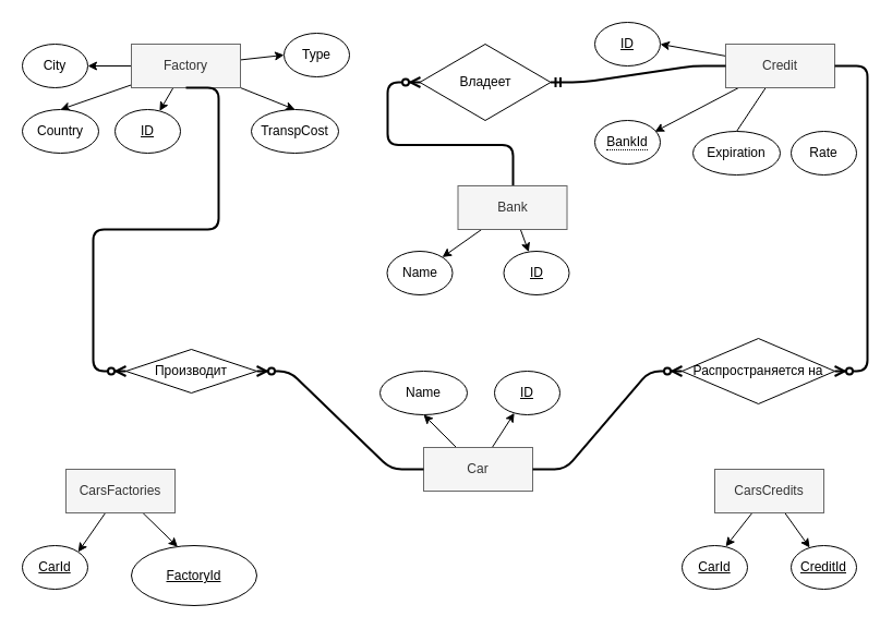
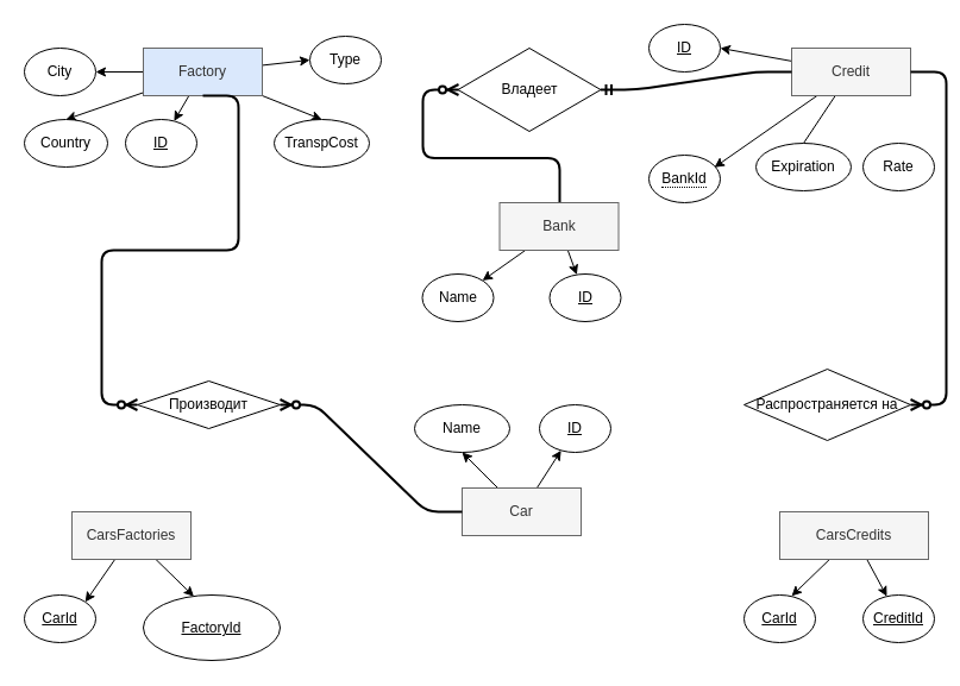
  <mxCell id="0" />
  <mxCell id="1" parent="0" />
  <mxCell id="2" value="" style="edgeStyle=entityRelationEdgeStyle;fontSize=12;html=1;endArrow=ERzeroToMany;endFill=1;strokeWidth=2;exitX=0.205;exitY=0.5;exitDx=0;exitDy=0;exitPerimeter=0;" edge="1" parent="1" source="44"><mxGeometry width="100" height="100" relative="1" as="geometry"><mxPoint x="325" y="190" as="sourcePoint" /><mxPoint x="385" y="75" as="targetPoint" /></mxGeometry></mxCell>
  <mxCell id="3" style="edgeStyle=none;rounded=0;orthogonalLoop=1;jettySize=auto;html=1;" edge="1" parent="1" source="5" target="6"><mxGeometry relative="1" as="geometry" /></mxCell>
  <mxCell id="4" style="edgeStyle=none;rounded=0;orthogonalLoop=1;jettySize=auto;html=1;entryX=0.5;entryY=1;entryDx=0;entryDy=0;" edge="1" parent="1" source="5" target="7"><mxGeometry relative="1" as="geometry" /></mxCell>
  <mxCell id="5" value="Car" style="whiteSpace=wrap;html=1;align=center;fillColor=#f5f5f5;strokeColor=#666666;fontColor=#333333;" vertex="1" parent="1"><mxGeometry x="388" y="410" width="100" height="40" as="geometry" /></mxCell>
  <mxCell id="6" value="ID" style="ellipse;whiteSpace=wrap;html=1;align=center;fontStyle=4;" vertex="1" parent="1"><mxGeometry x="453" y="340" width="60" height="40" as="geometry" /></mxCell>
  <mxCell id="7" value="Name" style="ellipse;whiteSpace=wrap;html=1;align=center;" vertex="1" parent="1"><mxGeometry x="348" y="340" width="80" height="40" as="geometry" /></mxCell>
  <mxCell id="8" style="edgeStyle=none;rounded=0;orthogonalLoop=1;jettySize=auto;html=1;entryX=0.667;entryY=0.021;entryDx=0;entryDy=0;entryPerimeter=0;" edge="1" parent="1" source="10" target="11"><mxGeometry relative="1" as="geometry" /></mxCell>
  <mxCell id="9" style="edgeStyle=none;rounded=0;orthogonalLoop=1;jettySize=auto;html=1;" edge="1" parent="1" source="10" target="12"><mxGeometry relative="1" as="geometry" /></mxCell>
- <mxCell id="10" value="CarsCredits" style="whiteSpace=wrap;html=1;align=center;fillColor=#f5f5f5;strokeColor=#666666;fontColor=#333333;" vertex="1" parent="1"><mxGeometry x="655" y="430" width="100" height="40" as="geometry" /></mxCell>
+ <mxCell id="10" value="CarsCredits" style="whiteSpace=wrap;html=1;align=center;fillColor=#f5f5f5;strokeColor=#666666;fontColor=#333333;" vertex="1" parent="1"><mxGeometry x="655" y="430" width="125" height="40" as="geometry" /></mxCell>
  <mxCell id="11" value="CarId" style="ellipse;whiteSpace=wrap;html=1;align=center;fontStyle=4;" vertex="1" parent="1"><mxGeometry x="625" y="500" width="60" height="40" as="geometry" /></mxCell>
  <mxCell id="12" value="CreditId" style="ellipse;whiteSpace=wrap;html=1;align=center;fontStyle=4;" vertex="1" parent="1"><mxGeometry x="725" y="500" width="60" height="40" as="geometry" /></mxCell>
  <mxCell id="13" style="edgeStyle=none;rounded=0;orthogonalLoop=1;jettySize=auto;html=1;entryX=1;entryY=0;entryDx=0;entryDy=0;" edge="1" parent="1" source="15" target="16"><mxGeometry relative="1" as="geometry" /></mxCell>
  <mxCell id="14" style="edgeStyle=none;rounded=0;orthogonalLoop=1;jettySize=auto;html=1;entryX=0.369;entryY=0.021;entryDx=0;entryDy=0;entryPerimeter=0;" edge="1" parent="1" source="15" target="17"><mxGeometry relative="1" as="geometry" /></mxCell>
  <mxCell id="15" value="CarsFactories" style="whiteSpace=wrap;html=1;align=center;fillColor=#f5f5f5;strokeColor=#666666;fontColor=#333333;" vertex="1" parent="1"><mxGeometry x="60" y="430" width="100" height="40" as="geometry" /></mxCell>
  <mxCell id="16" value="CarId" style="ellipse;whiteSpace=wrap;html=1;align=center;fontStyle=4;" vertex="1" parent="1"><mxGeometry x="20" y="500" width="60" height="40" as="geometry" /></mxCell>
  <mxCell id="17" value="FactoryId" style="ellipse;whiteSpace=wrap;html=1;align=center;fontStyle=4;" vertex="1" parent="1"><mxGeometry x="120" y="500" width="115" height="55" as="geometry" /></mxCell>
  <mxCell id="18" value="" style="edgeStyle=none;rounded=0;orthogonalLoop=1;jettySize=auto;html=1;" edge="1" parent="1" source="23" target="24"><mxGeometry relative="1" as="geometry" /></mxCell>
  <mxCell id="19" style="edgeStyle=none;rounded=0;orthogonalLoop=1;jettySize=auto;html=1;entryX=0.5;entryY=0;entryDx=0;entryDy=0;" edge="1" parent="1" source="23" target="25"><mxGeometry relative="1" as="geometry" /></mxCell>
  <mxCell id="20" style="edgeStyle=none;rounded=0;orthogonalLoop=1;jettySize=auto;html=1;" edge="1" parent="1" source="23" target="26"><mxGeometry relative="1" as="geometry" /></mxCell>
  <mxCell id="21" style="edgeStyle=none;rounded=0;orthogonalLoop=1;jettySize=auto;html=1;entryX=0.5;entryY=0;entryDx=0;entryDy=0;" edge="1" parent="1" source="23" target="27"><mxGeometry relative="1" as="geometry" /></mxCell>
  <mxCell id="22" style="edgeStyle=none;rounded=0;orthogonalLoop=1;jettySize=auto;html=1;entryX=0;entryY=0.5;entryDx=0;entryDy=0;" edge="1" parent="1" source="23" target="28"><mxGeometry relative="1" as="geometry" /></mxCell>
- <mxCell id="23" value="Factory" style="whiteSpace=wrap;html=1;align=center;fillColor=#f5f5f5;strokeColor=#666666;fontColor=#333333;" vertex="1" parent="1"><mxGeometry x="120" y="40" width="100" height="40" as="geometry" /></mxCell>
+ <mxCell id="23" value="Factory" style="whiteSpace=wrap;html=1;align=center;fillColor=#dae8fc;strokeColor=#666666;fontColor=#333333;" vertex="1" parent="1"><mxGeometry x="120" y="40" width="100" height="40" as="geometry" /></mxCell>
  <mxCell id="24" value="ID" style="ellipse;whiteSpace=wrap;html=1;align=center;fontStyle=4;" vertex="1" parent="1"><mxGeometry x="105" y="100" width="60" height="40" as="geometry" /></mxCell>
  <mxCell id="25" value="Country" style="ellipse;whiteSpace=wrap;html=1;align=center;" vertex="1" parent="1"><mxGeometry x="20" y="100" width="70" height="40" as="geometry" /></mxCell>
  <mxCell id="26" value="City" style="ellipse;whiteSpace=wrap;html=1;align=center;" vertex="1" parent="1"><mxGeometry x="20" y="40" width="60" height="40" as="geometry" /></mxCell>
  <mxCell id="27" value="TranspCost" style="ellipse;whiteSpace=wrap;html=1;align=center;" vertex="1" parent="1"><mxGeometry x="230" y="100" width="80" height="40" as="geometry" /></mxCell>
  <mxCell id="28" value="Type" style="ellipse;whiteSpace=wrap;html=1;align=center;" vertex="1" parent="1"><mxGeometry x="260" y="30" width="60" height="40" as="geometry" /></mxCell>
  <mxCell id="29" style="edgeStyle=none;rounded=0;orthogonalLoop=1;jettySize=auto;html=1;entryX=1;entryY=0.5;entryDx=0;entryDy=0;" edge="1" parent="1" source="32" target="33"><mxGeometry relative="1" as="geometry" /></mxCell>
  <mxCell id="30" style="edgeStyle=none;rounded=0;orthogonalLoop=1;jettySize=auto;html=1;entryX=0.5;entryY=0;entryDx=0;entryDy=0;endArrow=none;" edge="1" parent="1" source="32" target="35"><mxGeometry relative="1" as="geometry" /></mxCell>
  <mxCell id="31" style="edgeStyle=none;rounded=1;orthogonalLoop=1;jettySize=auto;html=1;entryX=0.917;entryY=0.258;entryDx=0;entryDy=0;entryPerimeter=0;endArrow=classic;endFill=1;strokeWidth=1;" edge="1" parent="1" source="32" target="47"><mxGeometry relative="1" as="geometry" /></mxCell>
  <mxCell id="32" value="Credit" style="whiteSpace=wrap;html=1;align=center;fillColor=#f5f5f5;strokeColor=#666666;fontColor=#333333;" vertex="1" parent="1"><mxGeometry x="665" y="40" width="100" height="40" as="geometry" /></mxCell>
  <mxCell id="33" value="ID" style="ellipse;whiteSpace=wrap;html=1;align=center;fontStyle=4;" vertex="1" parent="1"><mxGeometry x="545" width="60" height="40" as="geometry" y="20" /></mxCell>
  <mxCell id="34" value="Rate" style="ellipse;whiteSpace=wrap;html=1;align=center;" vertex="1" parent="1"><mxGeometry x="725" y="120" width="60" height="40" as="geometry" /></mxCell>
  <mxCell id="35" value="Expiration" style="ellipse;whiteSpace=wrap;html=1;align=center;" vertex="1" parent="1"><mxGeometry x="635" y="120" width="80" height="40" as="geometry" /></mxCell>
  <mxCell id="36" value="Производит" style="shape=rhombus;perimeter=rhombusPerimeter;whiteSpace=wrap;html=1;align=center;" vertex="1" parent="1"><mxGeometry x="115" y="320" width="120" height="40" as="geometry" /></mxCell>
  <mxCell id="37" value="" style="edgeStyle=entityRelationEdgeStyle;fontSize=12;html=1;endArrow=ERzeroToMany;endFill=1;strokeWidth=2;exitX=0.5;exitY=1;exitDx=0;exitDy=0;" edge="1" parent="1" source="23"><mxGeometry width="100" height="100" relative="1" as="geometry"><mxPoint x="215" y="250" as="sourcePoint" /><mxPoint x="115" y="340" as="targetPoint" /></mxGeometry></mxCell>
  <mxCell id="38" value="" style="edgeStyle=entityRelationEdgeStyle;fontSize=12;html=1;endArrow=ERzeroToMany;endFill=1;strokeWidth=2;exitX=0;exitY=0.5;exitDx=0;exitDy=0;entryX=1;entryY=0.5;entryDx=0;entryDy=0;" edge="1" parent="1" source="5" target="36"><mxGeometry width="100" height="100" relative="1" as="geometry"><mxPoint x="180" y="90" as="sourcePoint" /><mxPoint x="175" y="250" as="targetPoint" /></mxGeometry></mxCell>
  <mxCell id="39" value="Распространяется на" style="shape=rhombus;perimeter=rhombusPerimeter;whiteSpace=wrap;html=1;align=center;" vertex="1" parent="1"><mxGeometry x="625" y="310" width="140" height="60" as="geometry" /></mxCell>
  <mxCell id="40" value="" style="edgeStyle=entityRelationEdgeStyle;fontSize=12;html=1;endArrow=ERzeroToMany;endFill=1;strokeWidth=2;" edge="1" parent="1" target="39"><mxGeometry width="100" height="100" relative="1" as="geometry"><mxPoint x="765" y="60" as="sourcePoint" /><mxPoint x="460" y="180" as="targetPoint" /></mxGeometry></mxCell>
- <mxCell id="41" value="" style="edgeStyle=entityRelationEdgeStyle;fontSize=12;html=1;endArrow=ERzeroToMany;endFill=1;strokeWidth=2;exitX=1;exitY=0.5;exitDx=0;exitDy=0;entryX=0;entryY=0.5;entryDx=0;entryDy=0;" edge="1" parent="1" source="5" target="39"><mxGeometry width="100" height="100" relative="1" as="geometry"><mxPoint x="670" y="289.31" as="sourcePoint" /><mxPoint x="645" y="390" as="targetPoint" /></mxGeometry></mxCell>
  <mxCell id="42" style="edgeStyle=none;rounded=1;orthogonalLoop=1;jettySize=auto;html=1;endArrow=classic;endFill=1;strokeWidth=1;" edge="1" parent="1" source="44" target="46"><mxGeometry relative="1" as="geometry" /></mxCell>
  <mxCell id="43" style="edgeStyle=none;rounded=1;orthogonalLoop=1;jettySize=auto;html=1;endArrow=classic;endFill=1;strokeWidth=1;" edge="1" parent="1" source="44" target="45"><mxGeometry relative="1" as="geometry" /></mxCell>
  <mxCell id="44" value="Bank" style="whiteSpace=wrap;html=1;align=center;fillColor=#f5f5f5;strokeColor=#666666;fontColor=#333333;" vertex="1" parent="1"><mxGeometry x="419.5" y="170" width="100" height="40" as="geometry" /></mxCell>
  <mxCell id="45" value="ID" style="ellipse;whiteSpace=wrap;html=1;align=center;fontStyle=4;" vertex="1" parent="1"><mxGeometry x="461.5" y="230" width="60" height="40" as="geometry" /></mxCell>
  <mxCell id="46" value="Name" style="ellipse;whiteSpace=wrap;html=1;align=center;" vertex="1" parent="1"><mxGeometry x="354.5" y="230" width="60" height="40" as="geometry" /></mxCell>
- <mxCell id="47" value="&lt;span style=&quot;border-bottom: 1px dotted&quot;&gt;BankId&lt;/span&gt;" style="ellipse;whiteSpace=wrap;html=1;align=center;" vertex="1" parent="1"><mxGeometry x="545" y="110" width="60" height="40" as="geometry" /></mxCell>
+ <mxCell id="47" value="&lt;span style=&quot;border-bottom: 1px dotted&quot;&gt;BankId&lt;/span&gt;" style="ellipse;whiteSpace=wrap;html=1;align=center;" vertex="1" parent="1"><mxGeometry x="545" y="130" width="60" height="40" as="geometry" /></mxCell>
  <mxCell id="48" value="Владеет" style="shape=rhombus;perimeter=rhombusPerimeter;whiteSpace=wrap;html=1;align=center;" vertex="1" parent="1"><mxGeometry x="384.5" y="40" width="120" height="70" as="geometry" /></mxCell>
  <mxCell id="49" value="" style="edgeStyle=entityRelationEdgeStyle;fontSize=12;html=1;endArrow=ERmandOne;strokeWidth=2;entryX=1;entryY=0.5;entryDx=0;entryDy=0;exitX=0;exitY=0.5;exitDx=0;exitDy=0;" edge="1" parent="1" source="32" target="48"><mxGeometry width="100" height="100" relative="1" as="geometry"><mxPoint x="565" y="290" as="sourcePoint" /><mxPoint x="665" y="190" as="targetPoint" /></mxGeometry></mxCell>
